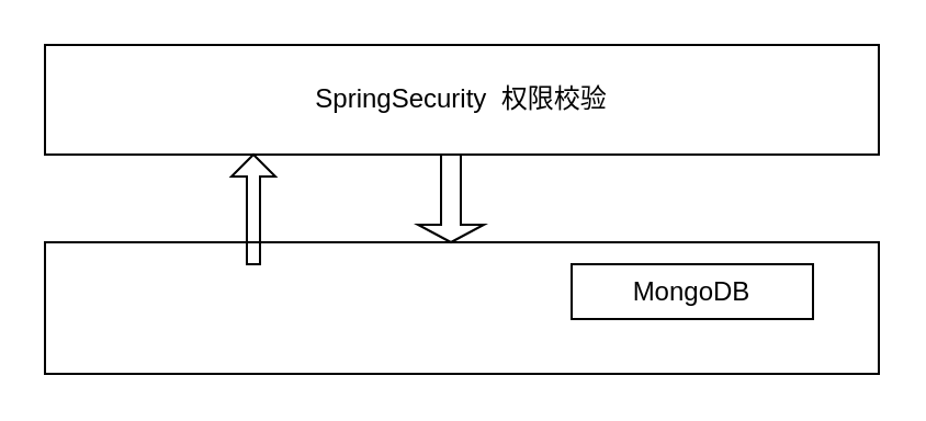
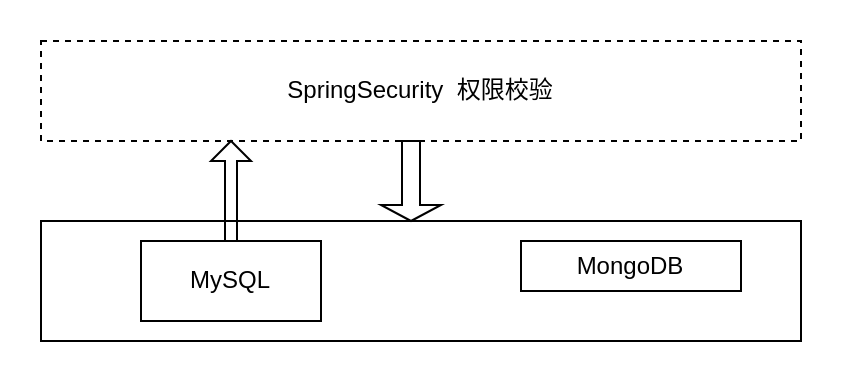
  <mxCell id="0" />
  <mxCell id="1" parent="0" />
  <mxCell id="2" value="" style="rounded=0;whiteSpace=wrap;html=1;fillColor=none;" vertex="1" parent="1"><mxGeometry x="20" y="110" width="380" height="60" as="geometry" /></mxCell>
+ <mxCell id="3" value="MySQL" style="rounded=0;whiteSpace=wrap;html=1;fillColor=none;" vertex="1" parent="1"><mxGeometry x="70" y="120" width="90" height="40" as="geometry" /></mxCell>
  <mxCell id="4" value="MongoDB" style="rounded=0;whiteSpace=wrap;html=1;fillColor=none;" vertex="1" parent="1"><mxGeometry x="260" y="120" width="110" height="25" as="geometry" /></mxCell>
- <mxCell id="5" value="SpringSecurity&amp;nbsp; 权限校验" style="rounded=0;whiteSpace=wrap;html=1;fillColor=none;" vertex="1" parent="1"><mxGeometry x="20" y="20" width="380" height="50" as="geometry" /></mxCell>
+ <mxCell id="5" value="SpringSecurity&amp;nbsp; 权限校验" style="rounded=0;whiteSpace=wrap;html=1;fillColor=none;dashed=1;" vertex="1" parent="1"><mxGeometry x="20" y="20" width="380" height="50" as="geometry" /></mxCell>
  <mxCell id="6" value="" style="shape=singleArrow;direction=south;whiteSpace=wrap;html=1;fillColor=none;" vertex="1" parent="1"><mxGeometry x="190" y="70" width="30" height="40" as="geometry" /></mxCell>
  <mxCell id="7" value="" style="shape=singleArrow;direction=north;whiteSpace=wrap;html=1;fillColor=none;" vertex="1" parent="1"><mxGeometry x="105" y="70" width="20" height="50" as="geometry" /></mxCell>
